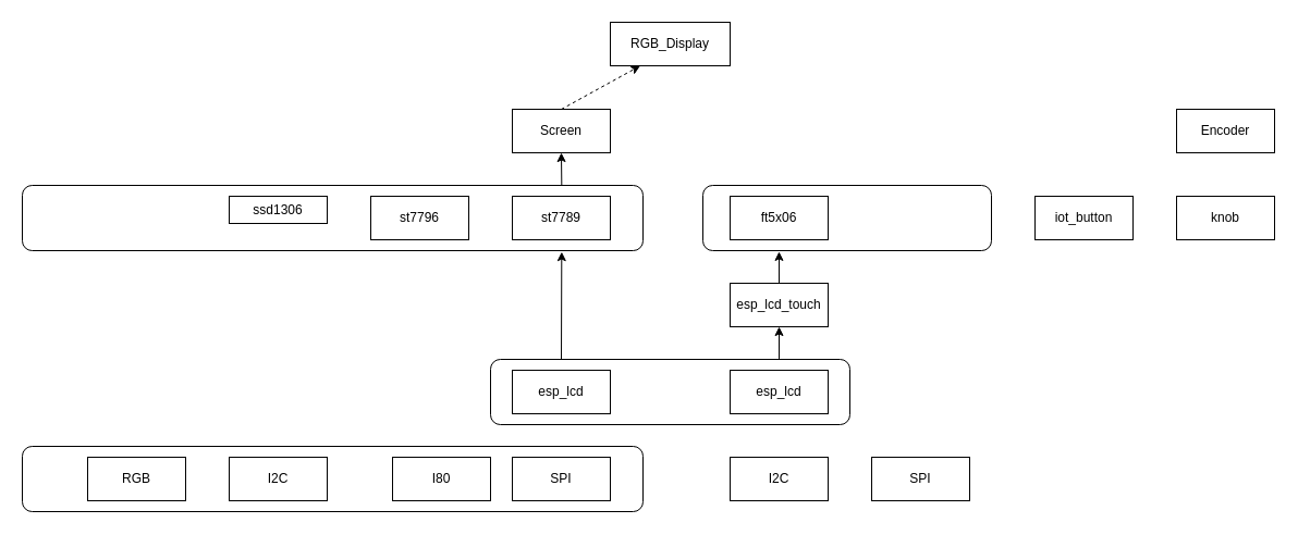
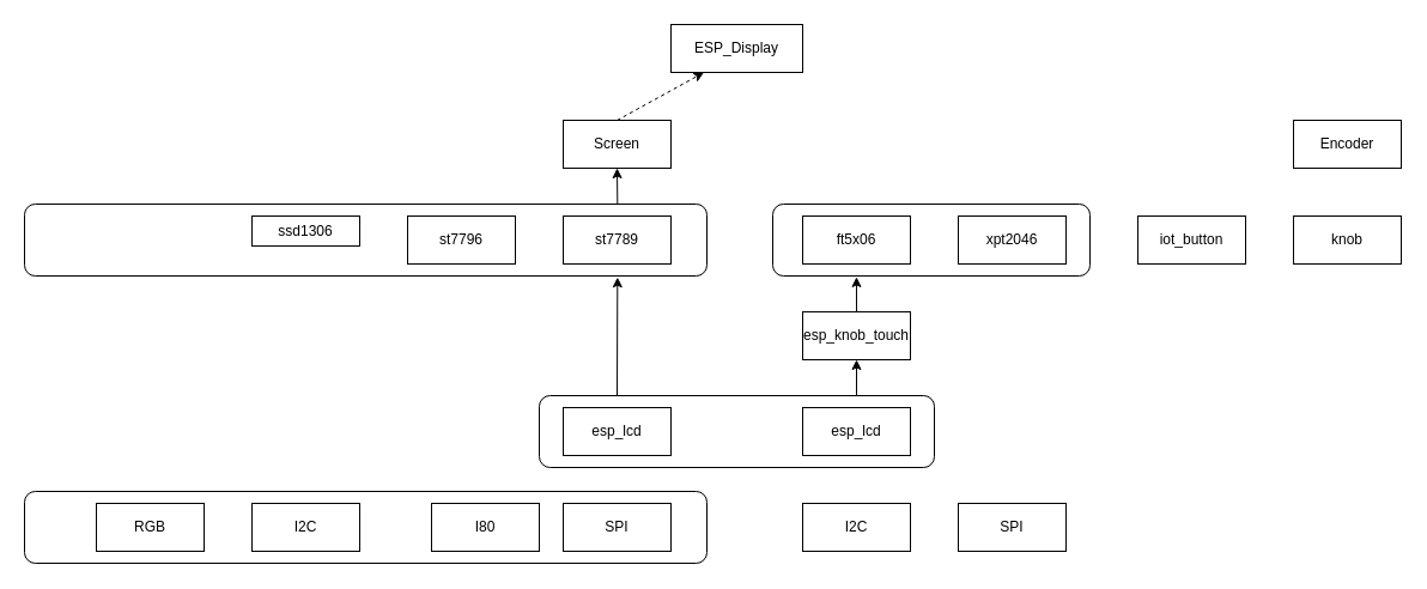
  <mxCell id="0" />
  <mxCell id="1" parent="0" />
- <mxCell id="2" value="RGB_Display" style="rounded=0;whiteSpace=wrap;html=1;" vertex="1" parent="1"><mxGeometry x="560" y="20" width="110" height="40" as="geometry" /></mxCell>
+ <mxCell id="2" value="ESP_Display" style="rounded=0;whiteSpace=wrap;html=1;" vertex="1" parent="1"><mxGeometry x="560" y="20" width="110" height="40" as="geometry" /></mxCell>
  <mxCell id="3" style="edgeStyle=none;html=1;exitX=0.5;exitY=1;exitDx=0;exitDy=0;entryX=0.869;entryY=0.003;entryDx=0;entryDy=0;entryPerimeter=0;startArrow=classic;startFill=1;endArrow=none;endFill=0;" edge="1" parent="1" source="4" target="24"><mxGeometry relative="1" as="geometry" /></mxCell>
  <mxCell id="4" value="Screen" style="rounded=0;whiteSpace=wrap;html=1;" vertex="1" parent="1"><mxGeometry x="470" y="100" width="90" height="40" as="geometry" /></mxCell>
  <mxCell id="5" value="Encoder" style="rounded=0;whiteSpace=wrap;html=1;" vertex="1" parent="1"><mxGeometry x="1080" y="100" width="90" height="40" as="geometry" /></mxCell>
  <mxCell id="6" style="edgeStyle=none;html=1;entryX=0.869;entryY=1.019;entryDx=0;entryDy=0;entryPerimeter=0;exitX=0.197;exitY=0;exitDx=0;exitDy=0;exitPerimeter=0;" edge="1" parent="1" source="26" target="24"><mxGeometry relative="1" as="geometry"><mxPoint x="515" y="320" as="sourcePoint" /></mxGeometry></mxCell>
  <mxCell id="7" value="esp_lcd" style="rounded=0;whiteSpace=wrap;html=1;" vertex="1" parent="1"><mxGeometry x="470" y="340" width="90" height="40" as="geometry" /></mxCell>
- <mxCell id="8" value="esp_lcd_touch" style="rounded=0;whiteSpace=wrap;html=1;" vertex="1" parent="1"><mxGeometry x="670" y="260" width="90" height="40" as="geometry" /></mxCell>
+ <mxCell id="8" value="esp_knob_touch" style="rounded=0;whiteSpace=wrap;html=1;" vertex="1" parent="1"><mxGeometry x="670" y="260" width="90" height="40" as="geometry" /></mxCell>
  <mxCell id="9" value="iot_button" style="rounded=0;whiteSpace=wrap;html=1;" vertex="1" parent="1"><mxGeometry x="950" y="180" width="90" height="40" as="geometry" /></mxCell>
  <mxCell id="10" value="knob" style="rounded=0;whiteSpace=wrap;html=1;" vertex="1" parent="1"><mxGeometry x="1080" y="180" width="90" height="40" as="geometry" /></mxCell>
  <mxCell id="11" value="SPI" style="rounded=0;whiteSpace=wrap;html=1;" vertex="1" parent="1"><mxGeometry x="470" y="420" width="90" height="40" as="geometry" /></mxCell>
  <mxCell id="12" value="st7789" style="rounded=0;whiteSpace=wrap;html=1;" vertex="1" parent="1"><mxGeometry x="470" y="180" width="90" height="40" as="geometry" /></mxCell>
  <mxCell id="13" value="st7796" style="rounded=0;whiteSpace=wrap;html=1;" vertex="1" parent="1"><mxGeometry x="340" y="180" width="90" height="40" as="geometry" /></mxCell>
  <mxCell id="14" value="ssd1306" style="rounded=0;whiteSpace=wrap;html=1;" vertex="1" parent="1"><mxGeometry x="210" y="180" width="90" height="25" as="geometry" /></mxCell>
  <mxCell id="15" value="I80" style="rounded=0;whiteSpace=wrap;html=1;" vertex="1" parent="1"><mxGeometry x="360" y="420" width="90" height="40" as="geometry" /></mxCell>
  <mxCell id="16" value="I2C" style="rounded=0;whiteSpace=wrap;html=1;" vertex="1" parent="1"><mxGeometry x="210" y="420" width="90" height="40" as="geometry" /></mxCell>
  <mxCell id="17" value="RGB" style="rounded=0;whiteSpace=wrap;html=1;" vertex="1" parent="1"><mxGeometry x="80" y="420" width="90" height="40" as="geometry" /></mxCell>
  <mxCell id="18" value="I2C" style="rounded=0;whiteSpace=wrap;html=1;" vertex="1" parent="1"><mxGeometry x="670" y="420" width="90" height="40" as="geometry" /></mxCell>
  <mxCell id="19" value="ft5x06" style="rounded=0;whiteSpace=wrap;html=1;" vertex="1" parent="1"><mxGeometry x="670" y="180" width="90" height="40" as="geometry" /></mxCell>
+ <mxCell id="20" value="xpt2046" style="rounded=0;whiteSpace=wrap;html=1;" vertex="1" parent="1"><mxGeometry x="800" y="180" width="90" height="40" as="geometry" /></mxCell>
  <mxCell id="21" value="SPI" style="rounded=0;whiteSpace=wrap;html=1;" vertex="1" parent="1"><mxGeometry x="800" y="420" width="90" height="40" as="geometry" /></mxCell>
  <mxCell id="22" value="esp_lcd" style="rounded=0;whiteSpace=wrap;html=1;" vertex="1" parent="1"><mxGeometry x="670" y="340" width="90" height="40" as="geometry" /></mxCell>
  <mxCell id="23" value="" style="endArrow=classic;html=1;exitX=0.5;exitY=0;exitDx=0;exitDy=0;entryX=0.25;entryY=1;entryDx=0;entryDy=0;dashed=1;" edge="1" parent="1" source="4" target="2"><mxGeometry width="50" height="50" relative="1" as="geometry"><mxPoint x="440" y="50" as="sourcePoint" /><mxPoint x="490" y="0" as="targetPoint" /></mxGeometry></mxCell>
  <mxCell id="24" value="" style="rounded=1;whiteSpace=wrap;html=1;fillColor=none;" vertex="1" parent="1"><mxGeometry x="20" y="170" width="570" height="60" as="geometry" /></mxCell>
  <mxCell id="25" value="" style="rounded=1;whiteSpace=wrap;html=1;fillColor=none;" vertex="1" parent="1"><mxGeometry x="645" y="170" width="265" height="60" as="geometry" /></mxCell>
  <mxCell id="26" value="" style="rounded=1;whiteSpace=wrap;html=1;fillColor=none;" vertex="1" parent="1"><mxGeometry x="450" y="330" width="330" height="60" as="geometry" /></mxCell>
  <mxCell id="27" value="" style="endArrow=classic;html=1;entryX=0.5;entryY=1;entryDx=0;entryDy=0;exitX=0.803;exitY=-0.009;exitDx=0;exitDy=0;exitPerimeter=0;" edge="1" parent="1" source="26" target="8"><mxGeometry width="50" height="50" relative="1" as="geometry"><mxPoint x="660" y="370" as="sourcePoint" /><mxPoint x="710" y="320" as="targetPoint" /></mxGeometry></mxCell>
  <mxCell id="28" value="" style="endArrow=classic;html=1;exitX=0.5;exitY=0;exitDx=0;exitDy=0;entryX=0.264;entryY=1.015;entryDx=0;entryDy=0;entryPerimeter=0;" edge="1" parent="1" source="8" target="25"><mxGeometry width="50" height="50" relative="1" as="geometry"><mxPoint x="710" y="260" as="sourcePoint" /><mxPoint x="720" y="230" as="targetPoint" /></mxGeometry></mxCell>
  <mxCell id="29" value="" style="rounded=1;whiteSpace=wrap;html=1;fillColor=none;" vertex="1" parent="1"><mxGeometry x="20" y="410" width="570" height="60" as="geometry" /></mxCell>
